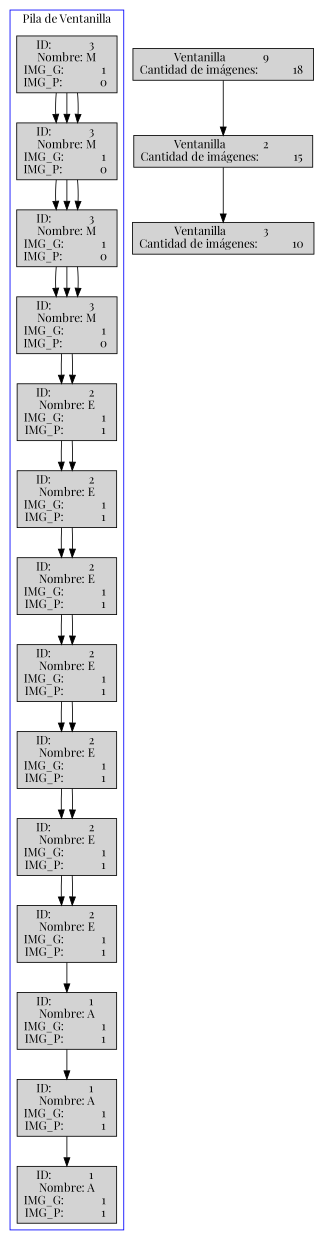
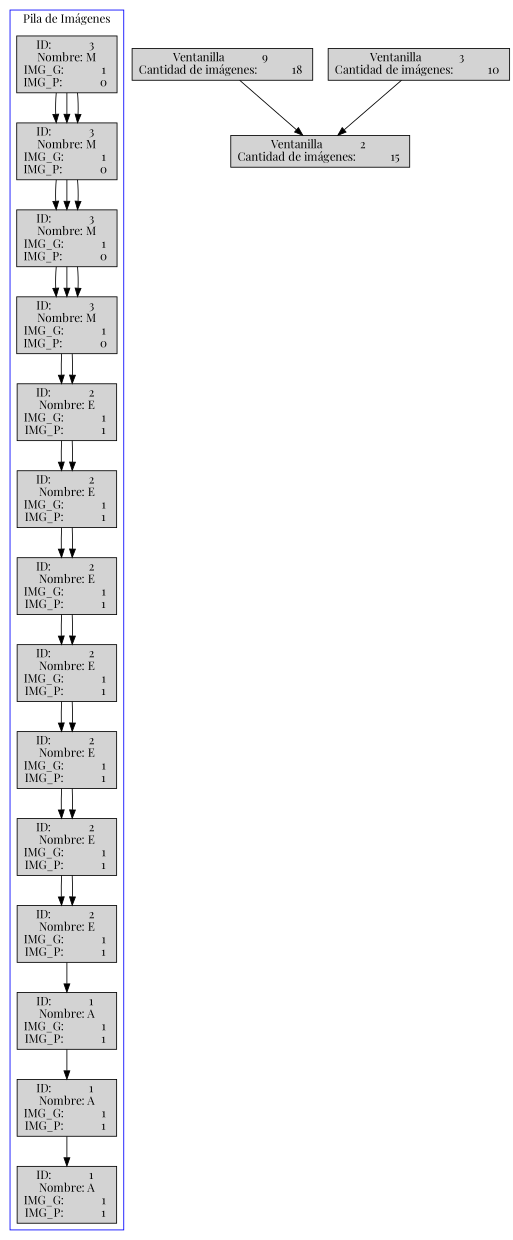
  digraph {
    fontname="Playfair Display"
    rankdir=TB
    node [fontname="Playfair Display" shape=box style=filled]
    edge [fontname="Playfair Display"]
    n1 [label="ID:            3 \nNombre: M\nIMG_G:            1 \nIMG_P:            0 "]
    n2 [label="ID:            3 \nNombre: M\nIMG_G:            1 \nIMG_P:            0 "]
    n3 [label="ID:            3 \nNombre: M\nIMG_G:            1 \nIMG_P:            0 "]
    n4 [label="ID:            3 \nNombre: M\nIMG_G:            1 \nIMG_P:            0 "]
    n5 [label="ID:            2 \nNombre: E\nIMG_G:            1 \nIMG_P:            1 "]
    n6 [label="ID:            2 \nNombre: E\nIMG_G:            1 \nIMG_P:            1 "]
    n7 [label="ID:            2 \nNombre: E\nIMG_G:            1 \nIMG_P:            1 "]
    n8 [label="ID:            2 \nNombre: E\nIMG_G:            1 \nIMG_P:            1 "]
    n9 [label="ID:            2 \nNombre: E\nIMG_G:            1 \nIMG_P:            1 "]
    n10 [label="ID:            2 \nNombre: E\nIMG_G:            1 \nIMG_P:            1 "]
    n11 [label="ID:            2 \nNombre: E\nIMG_G:            1 \nIMG_P:            1 "]
    n12 [label="ID:            1 \nNombre: A\nIMG_G:            1 \nIMG_P:            1 "]
    n13 [label="ID:            1 \nNombre: A\nIMG_G:            1 \nIMG_P:            1 "]
    n14 [label="ID:            1 \nNombre: A\nIMG_G:            1 \nIMG_P:            1 "]
    n15 [label="Ventanilla            9 \nCantidad de imágenes:           18 "]
    n16 [label="Ventanilla            2 \nCantidad de imágenes:           15 "]
    n17 [label="Ventanilla            3 \nCantidad de imágenes:           10 "]
    subgraph cluster_1 {
      color=blue
-     label="Pila de Ventanilla"
+     label="Pila de Imágenes"
      n1
      n2
      n3
      n4
      n5
      n6
      n7
      n8
      n9
      n10
      n11
      n12
      n13
      n14
    }
    subgraph cluster_2 {
      color=blue
      label="Pila de Imágenes"
    }
    subgraph cluster_3 {
      color=blue
      label="Pila de Imágenes"
    }
    n1 -> n2
    n1 -> n2
    n1 -> n2
    n2 -> n3
    n2 -> n3
    n2 -> n3
    n3 -> n4
    n3 -> n4
    n3 -> n4
    n4 -> n5
    n4 -> n5
    n5 -> n6
    n5 -> n6
    n6 -> n7
    n6 -> n7
    n7 -> n8
    n7 -> n8
    n8 -> n9
    n8 -> n9
    n9 -> n10
    n9 -> n10
    n10 -> n11
    n10 -> n11
    n11 -> n12
    n12 -> n13
    n13 -> n14
    n15 -> n16
-   n16 -> n17
+   n17 -> n16
  }
